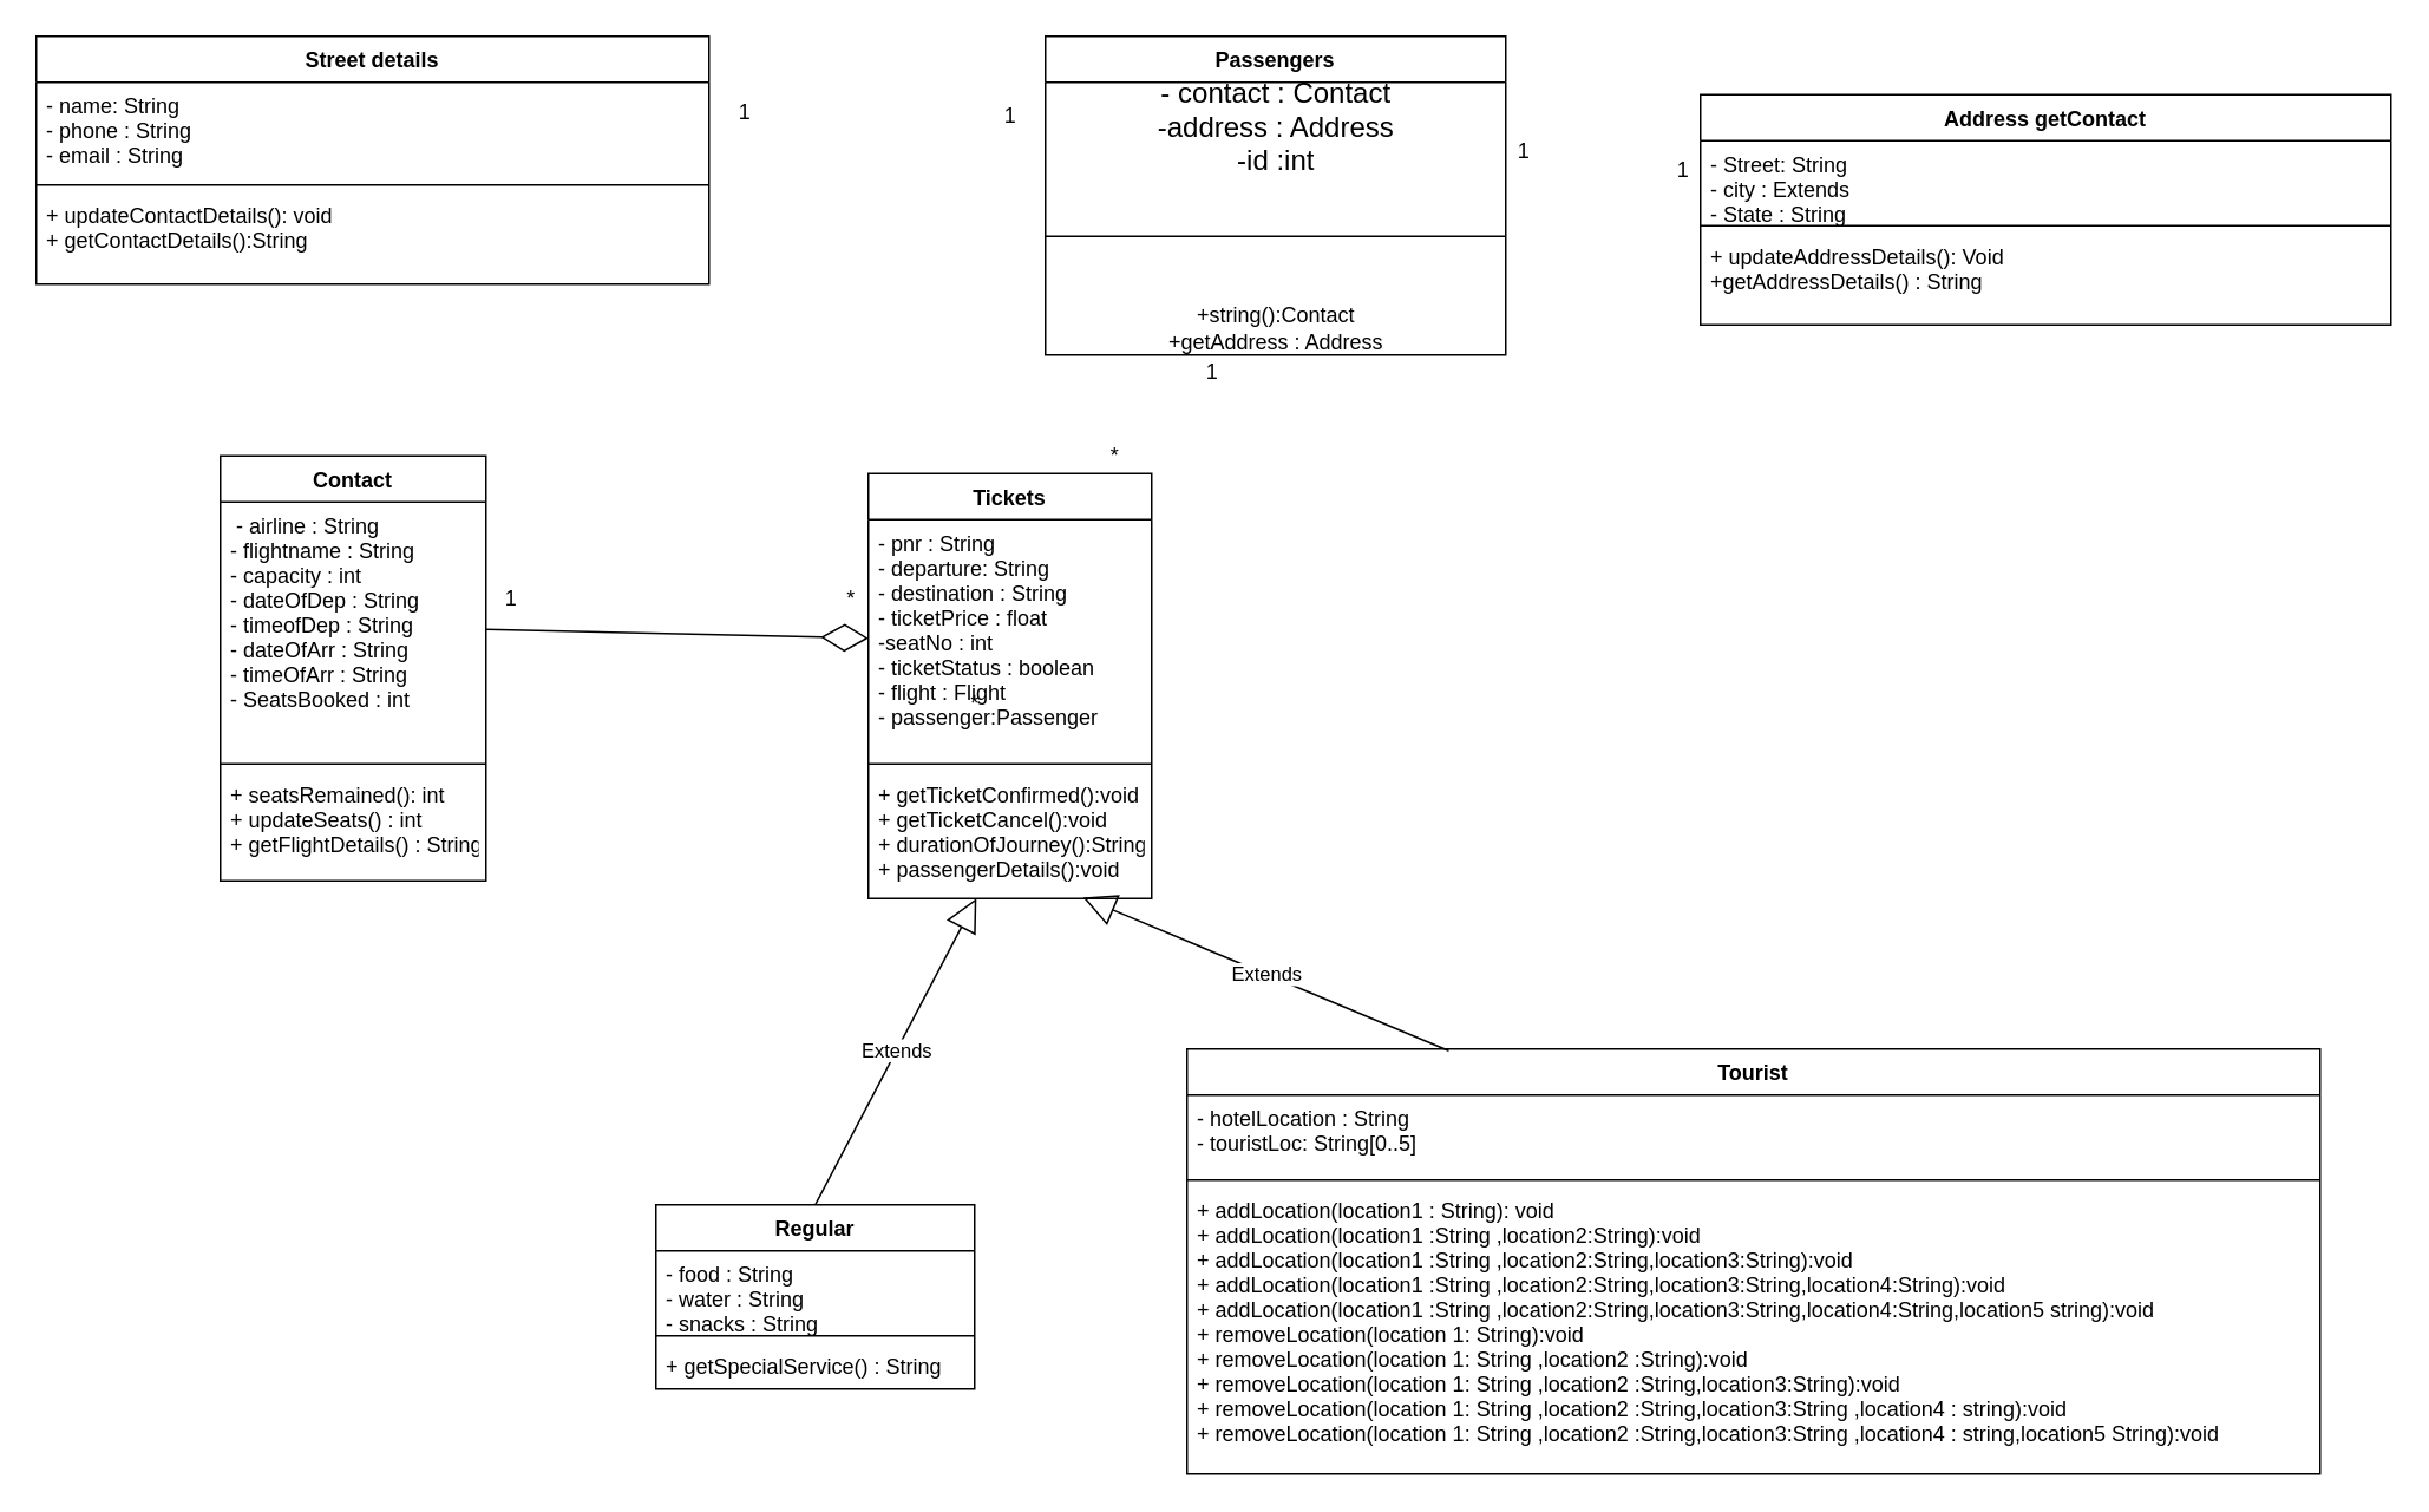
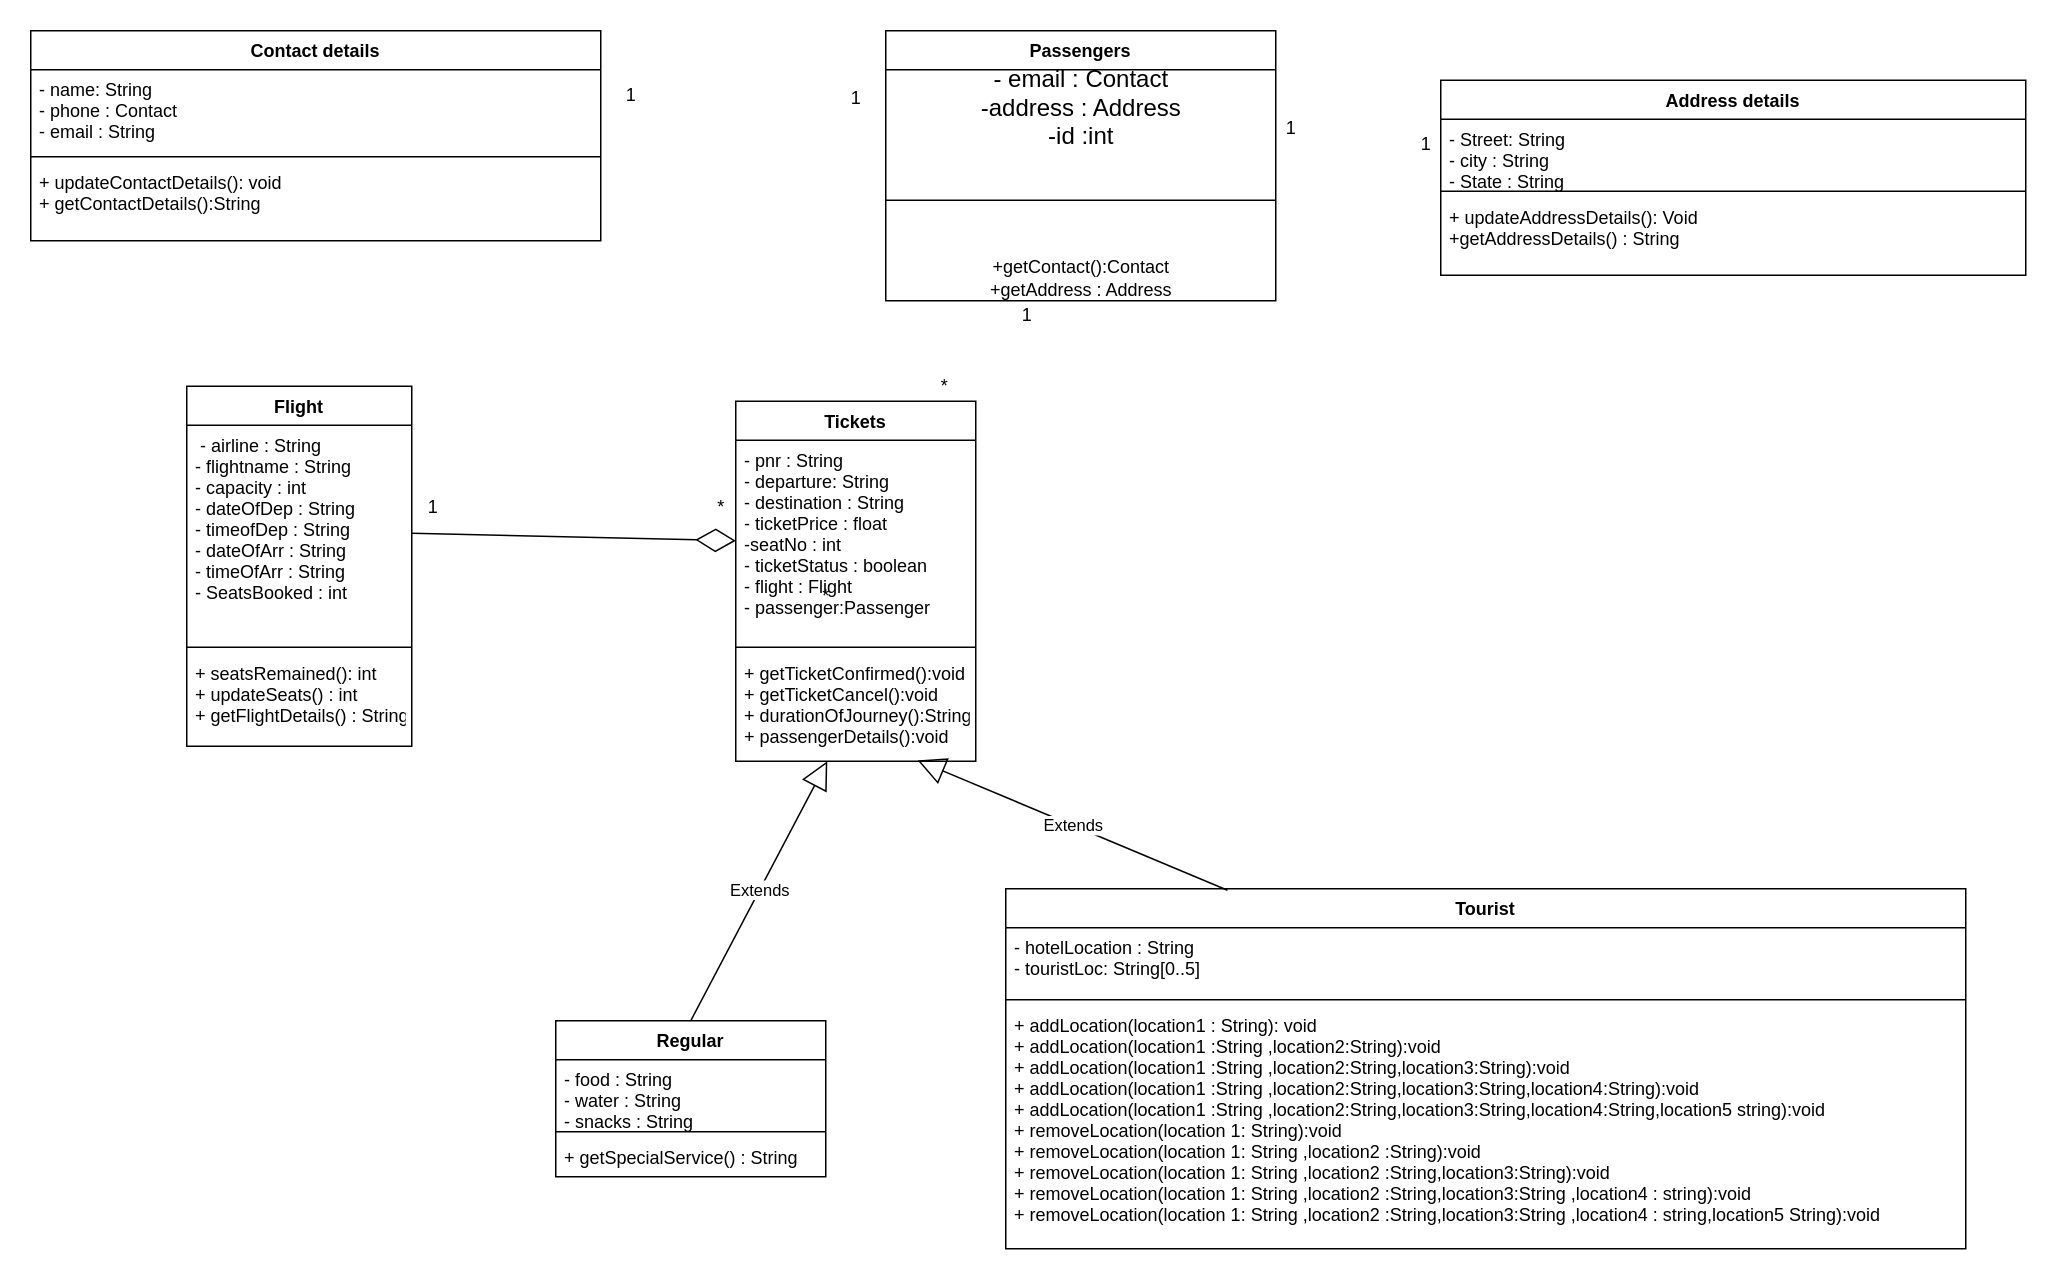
  <mxCell id="0" />
  <mxCell id="1" parent="0" />
  <mxCell id="2" value="Tickets" style="swimlane;fontStyle=1;align=center;verticalAlign=top;childLayout=stackLayout;horizontal=1;startSize=26;horizontalStack=0;resizeParent=1;resizeParentMax=0;resizeLast=0;collapsible=1;marginBottom=0;" parent="1" vertex="1"><mxGeometry x="490" y="267" width="160" height="240" as="geometry" /></mxCell>
  <mxCell id="3" value="- pnr : String&#10;- departure: String&#10;- destination : String&#10;- ticketPrice : float&#10;-seatNo : int&#10;- ticketStatus : boolean&#10;- flight : Flight&#10;- passenger:Passenger" style="text;strokeColor=none;fillColor=none;align=left;verticalAlign=top;spacingLeft=4;spacingRight=4;overflow=hidden;rotatable=0;points=[[0,0.5],[1,0.5]];portConstraint=eastwest;" parent="2" vertex="1"><mxGeometry y="26" width="160" height="134" as="geometry" /></mxCell>
  <mxCell id="4" value="" style="line;strokeWidth=1;fillColor=none;align=left;verticalAlign=middle;spacingTop=-1;spacingLeft=3;spacingRight=3;rotatable=0;labelPosition=right;points=[];portConstraint=eastwest;" parent="2" vertex="1"><mxGeometry y="160" width="160" height="8" as="geometry" /></mxCell>
  <mxCell id="5" value="+ getTicketConfirmed():void&#10;+ getTicketCancel():void&#10;+ durationOfJourney():String&#10;+ passengerDetails():void" style="text;strokeColor=none;fillColor=none;align=left;verticalAlign=top;spacingLeft=4;spacingRight=4;overflow=hidden;rotatable=0;points=[[0,0.5],[1,0.5]];portConstraint=eastwest;" parent="2" vertex="1"><mxGeometry y="168" width="160" height="72" as="geometry" /></mxCell>
- <mxCell id="6" value="Contact" style="swimlane;fontStyle=1;align=center;verticalAlign=top;childLayout=stackLayout;horizontal=1;startSize=26;horizontalStack=0;resizeParent=1;resizeParentMax=0;resizeLast=0;collapsible=1;marginBottom=0;" parent="1" vertex="1"><mxGeometry x="124" y="257" width="150" height="240" as="geometry" /></mxCell>
+ <mxCell id="6" value="Flight" style="swimlane;fontStyle=1;align=center;verticalAlign=top;childLayout=stackLayout;horizontal=1;startSize=26;horizontalStack=0;resizeParent=1;resizeParentMax=0;resizeLast=0;collapsible=1;marginBottom=0;" parent="1" vertex="1"><mxGeometry x="124" y="257" width="150" height="240" as="geometry" /></mxCell>
  <mxCell id="7" value=" - airline : String&#10;- flightname : String&#10;- capacity : int&#10;- dateOfDep : String&#10;- timeofDep : String&#10;- dateOfArr : String&#10;- timeOfArr : String&#10;- SeatsBooked : int&#10;" style="text;strokeColor=none;fillColor=none;align=left;verticalAlign=top;spacingLeft=4;spacingRight=4;overflow=hidden;rotatable=0;points=[[0,0.5],[1,0.5]];portConstraint=eastwest;" parent="6" vertex="1"><mxGeometry y="26" width="150" height="144" as="geometry" /></mxCell>
  <mxCell id="8" value="" style="line;strokeWidth=1;fillColor=none;align=left;verticalAlign=middle;spacingTop=-1;spacingLeft=3;spacingRight=3;rotatable=0;labelPosition=right;points=[];portConstraint=eastwest;" parent="6" vertex="1"><mxGeometry y="170" width="150" height="8" as="geometry" /></mxCell>
  <mxCell id="9" value="+ seatsRemained(): int&#10;+ updateSeats() : int&#10;+ getFlightDetails() : String[]" style="text;strokeColor=none;fillColor=none;align=left;verticalAlign=top;spacingLeft=4;spacingRight=4;overflow=hidden;rotatable=0;points=[[0,0.5],[1,0.5]];portConstraint=eastwest;" parent="6" vertex="1"><mxGeometry y="178" width="150" height="62" as="geometry" /></mxCell>
  <mxCell id="10" value="Passengers" style="swimlane;fontStyle=1;align=center;verticalAlign=top;childLayout=stackLayout;horizontal=1;startSize=26;horizontalStack=0;resizeParent=1;resizeParentMax=0;resizeLast=0;collapsible=1;marginBottom=0;" parent="1" vertex="1"><mxGeometry x="590" y="20" width="260" height="180" as="geometry" /></mxCell>
- <mxCell id="11" value="&lt;font style=&quot;font-size: 16px&quot;&gt;- contact : Contact&lt;br&gt;-address : Address&lt;br&gt;-id :int&lt;br&gt;&lt;/font&gt;" style="text;html=1;align=center;verticalAlign=middle;resizable=0;points=[];autosize=1;strokeColor=none;fillColor=none;" parent="10" vertex="1"><mxGeometry y="26" width="260" height="50" as="geometry" /></mxCell>
+ <mxCell id="11" value="&lt;font style=&quot;font-size: 16px&quot;&gt;- email : Contact&lt;br&gt;-address : Address&lt;br&gt;-id :int&lt;br&gt;&lt;/font&gt;" style="text;html=1;align=center;verticalAlign=middle;resizable=0;points=[];autosize=1;strokeColor=none;fillColor=none;" parent="10" vertex="1"><mxGeometry y="26" width="260" height="50" as="geometry" /></mxCell>
  <mxCell id="12" value="" style="line;strokeWidth=1;fillColor=none;align=left;verticalAlign=middle;spacingTop=-1;spacingLeft=3;spacingRight=3;rotatable=0;labelPosition=right;points=[];portConstraint=eastwest;" parent="10" vertex="1"><mxGeometry y="76" width="260" height="74" as="geometry" /></mxCell>
- <mxCell id="13" value="+string():Contact&lt;br&gt;+getAddress : Address" style="text;html=1;align=center;verticalAlign=middle;resizable=0;points=[];autosize=1;strokeColor=none;fillColor=none;" vertex="1" parent="10"><mxGeometry y="150" width="260" height="30" as="geometry" /></mxCell>
+ <mxCell id="13" value="+getContact():Contact&lt;br&gt;+getAddress : Address" style="text;html=1;align=center;verticalAlign=middle;resizable=0;points=[];autosize=1;strokeColor=none;fillColor=none;" vertex="1" parent="10"><mxGeometry y="150" width="260" height="30" as="geometry" /></mxCell>
  <mxCell id="14" value="Regular" style="swimlane;fontStyle=1;align=center;verticalAlign=top;childLayout=stackLayout;horizontal=1;startSize=26;horizontalStack=0;resizeParent=1;resizeParentMax=0;resizeLast=0;collapsible=1;marginBottom=0;" parent="1" vertex="1"><mxGeometry x="370" y="680" width="180" height="104" as="geometry" /></mxCell>
  <mxCell id="15" value="- food : String&#10;- water : String&#10;- snacks : String&#10;-" style="text;strokeColor=none;fillColor=none;align=left;verticalAlign=top;spacingLeft=4;spacingRight=4;overflow=hidden;rotatable=0;points=[[0,0.5],[1,0.5]];portConstraint=eastwest;" parent="14" vertex="1"><mxGeometry y="26" width="180" height="44" as="geometry" /></mxCell>
  <mxCell id="16" value="" style="line;strokeWidth=1;fillColor=none;align=left;verticalAlign=middle;spacingTop=-1;spacingLeft=3;spacingRight=3;rotatable=0;labelPosition=right;points=[];portConstraint=eastwest;" parent="14" vertex="1"><mxGeometry y="70" width="180" height="8" as="geometry" /></mxCell>
  <mxCell id="17" value="+ getSpecialService() : String" style="text;strokeColor=none;fillColor=none;align=left;verticalAlign=top;spacingLeft=4;spacingRight=4;overflow=hidden;rotatable=0;points=[[0,0.5],[1,0.5]];portConstraint=eastwest;" parent="14" vertex="1"><mxGeometry y="78" width="180" height="26" as="geometry" /></mxCell>
  <mxCell id="18" value="Tourist" style="swimlane;fontStyle=1;align=center;verticalAlign=top;childLayout=stackLayout;horizontal=1;startSize=26;horizontalStack=0;resizeParent=1;resizeParentMax=0;resizeLast=0;collapsible=1;marginBottom=0;" parent="1" vertex="1"><mxGeometry x="670" y="592" width="640" height="240" as="geometry" /></mxCell>
  <mxCell id="19" value="- hotelLocation : String&#10;- touristLoc: String[0..5]" style="text;strokeColor=none;fillColor=none;align=left;verticalAlign=top;spacingLeft=4;spacingRight=4;overflow=hidden;rotatable=0;points=[[0,0.5],[1,0.5]];portConstraint=eastwest;" parent="18" vertex="1"><mxGeometry y="26" width="640" height="44" as="geometry" /></mxCell>
  <mxCell id="20" value="" style="line;strokeWidth=1;fillColor=none;align=left;verticalAlign=middle;spacingTop=-1;spacingLeft=3;spacingRight=3;rotatable=0;labelPosition=right;points=[];portConstraint=eastwest;" parent="18" vertex="1"><mxGeometry y="70" width="640" height="8" as="geometry" /></mxCell>
  <mxCell id="21" value="+ addLocation(location1 : String): void&#10;+ addLocation(location1 :String ,location2:String):void&#10;+ addLocation(location1 :String ,location2:String,location3:String):void&#10;+ addLocation(location1 :String ,location2:String,location3:String,location4:String):void&#10;+ addLocation(location1 :String ,location2:String,location3:String,location4:String,location5 string):void&#10;+ removeLocation(location 1: String):void&#10;+ removeLocation(location 1: String ,location2 :String):void&#10;+ removeLocation(location 1: String ,location2 :String,location3:String):void&#10;+ removeLocation(location 1: String ,location2 :String,location3:String ,location4 : string):void&#10;+ removeLocation(location 1: String ,location2 :String,location3:String ,location4 : string,location5 String):void" style="text;strokeColor=none;fillColor=none;align=left;verticalAlign=top;spacingLeft=4;spacingRight=4;overflow=hidden;rotatable=0;points=[[0,0.5],[1,0.5]];portConstraint=eastwest;" parent="18" vertex="1"><mxGeometry y="78" width="640" height="162" as="geometry" /></mxCell>
- <mxCell id="22" value="Street details" style="swimlane;fontStyle=1;align=center;verticalAlign=top;childLayout=stackLayout;horizontal=1;startSize=26;horizontalStack=0;resizeParent=1;resizeParentMax=0;resizeLast=0;collapsible=1;marginBottom=0;" parent="1" vertex="1"><mxGeometry x="20" y="20" width="380" height="140" as="geometry" /></mxCell>
- <mxCell id="23" value="- name: String&#10;- phone : String&#10;- email : String&#10;" style="text;strokeColor=none;fillColor=none;align=left;verticalAlign=top;spacingLeft=4;spacingRight=4;overflow=hidden;rotatable=0;points=[[0,0.5],[1,0.5]];portConstraint=eastwest;" parent="22" vertex="1"><mxGeometry y="26" width="380" height="54" as="geometry" /></mxCell>
+ <mxCell id="22" value="Contact details" style="swimlane;fontStyle=1;align=center;verticalAlign=top;childLayout=stackLayout;horizontal=1;startSize=26;horizontalStack=0;resizeParent=1;resizeParentMax=0;resizeLast=0;collapsible=1;marginBottom=0;" parent="1" vertex="1"><mxGeometry x="20" y="20" width="380" height="140" as="geometry" /></mxCell>
+ <mxCell id="23" value="- name: String&#10;- phone : Contact&#10;- email : String&#10;" style="text;strokeColor=none;fillColor=none;align=left;verticalAlign=top;spacingLeft=4;spacingRight=4;overflow=hidden;rotatable=0;points=[[0,0.5],[1,0.5]];portConstraint=eastwest;" parent="22" vertex="1"><mxGeometry y="26" width="380" height="54" as="geometry" /></mxCell>
  <mxCell id="24" value="" style="line;strokeWidth=1;fillColor=none;align=left;verticalAlign=middle;spacingTop=-1;spacingLeft=3;spacingRight=3;rotatable=0;labelPosition=right;points=[];portConstraint=eastwest;" parent="22" vertex="1"><mxGeometry y="80" width="380" height="8" as="geometry" /></mxCell>
  <mxCell id="25" value="+ updateContactDetails(): void&#10;+ getContactDetails():String" style="text;strokeColor=none;fillColor=none;align=left;verticalAlign=top;spacingLeft=4;spacingRight=4;overflow=hidden;rotatable=0;points=[[0,0.5],[1,0.5]];portConstraint=eastwest;" parent="22" vertex="1"><mxGeometry y="88" width="380" height="52" as="geometry" /></mxCell>
- <mxCell id="26" value="Address getContact" style="swimlane;fontStyle=1;align=center;verticalAlign=top;childLayout=stackLayout;horizontal=1;startSize=26;horizontalStack=0;resizeParent=1;resizeParentMax=0;resizeLast=0;collapsible=1;marginBottom=0;" parent="1" vertex="1"><mxGeometry x="960" y="53" width="390" height="130" as="geometry" /></mxCell>
- <mxCell id="27" value="- Street: String&#10;- city : Extends&#10;- State : String&#10;" style="text;strokeColor=none;fillColor=none;align=left;verticalAlign=top;spacingLeft=4;spacingRight=4;overflow=hidden;rotatable=0;points=[[0,0.5],[1,0.5]];portConstraint=eastwest;" parent="26" vertex="1"><mxGeometry y="26" width="390" height="44" as="geometry" /></mxCell>
+ <mxCell id="26" value="Address details" style="swimlane;fontStyle=1;align=center;verticalAlign=top;childLayout=stackLayout;horizontal=1;startSize=26;horizontalStack=0;resizeParent=1;resizeParentMax=0;resizeLast=0;collapsible=1;marginBottom=0;" parent="1" vertex="1"><mxGeometry x="960" y="53" width="390" height="130" as="geometry" /></mxCell>
+ <mxCell id="27" value="- Street: String&#10;- city : String&#10;- State : String&#10;" style="text;strokeColor=none;fillColor=none;align=left;verticalAlign=top;spacingLeft=4;spacingRight=4;overflow=hidden;rotatable=0;points=[[0,0.5],[1,0.5]];portConstraint=eastwest;" parent="26" vertex="1"><mxGeometry y="26" width="390" height="44" as="geometry" /></mxCell>
  <mxCell id="28" value="" style="line;strokeWidth=1;fillColor=none;align=left;verticalAlign=middle;spacingTop=-1;spacingLeft=3;spacingRight=3;rotatable=0;labelPosition=right;points=[];portConstraint=eastwest;" parent="26" vertex="1"><mxGeometry y="70" width="390" height="8" as="geometry" /></mxCell>
  <mxCell id="29" value="+ updateAddressDetails(): Void&#10;+getAddressDetails() : String" style="text;strokeColor=none;fillColor=none;align=left;verticalAlign=top;spacingLeft=4;spacingRight=4;overflow=hidden;rotatable=0;points=[[0,0.5],[1,0.5]];portConstraint=eastwest;" parent="26" vertex="1"><mxGeometry y="78" width="390" height="52" as="geometry" /></mxCell>
  <mxCell id="30" value="1" style="text;html=1;align=center;verticalAlign=middle;resizable=0;points=[];autosize=1;strokeColor=none;fillColor=none;" parent="1" vertex="1"><mxGeometry x="410" y="53" width="20" height="20" as="geometry" /></mxCell>
  <mxCell id="31" value="1" style="text;html=1;align=center;verticalAlign=middle;resizable=0;points=[];autosize=1;strokeColor=none;fillColor=none;" parent="1" vertex="1"><mxGeometry x="560" y="55" width="20" height="20" as="geometry" /></mxCell>
  <mxCell id="32" value="1" style="text;html=1;align=center;verticalAlign=middle;resizable=0;points=[];autosize=1;strokeColor=none;fillColor=none;" parent="1" vertex="1"><mxGeometry x="850" y="75" width="20" height="20" as="geometry" /></mxCell>
  <mxCell id="33" value="1" style="text;html=1;align=center;verticalAlign=middle;resizable=0;points=[];autosize=1;strokeColor=none;fillColor=none;" parent="1" vertex="1"><mxGeometry x="940" y="86" width="20" height="20" as="geometry" /></mxCell>
  <mxCell id="34" value="1" style="text;html=1;align=center;verticalAlign=middle;resizable=0;points=[];autosize=1;strokeColor=none;fillColor=none;" parent="1" vertex="1"><mxGeometry x="278" y="328" width="20" height="20" as="geometry" /></mxCell>
  <mxCell id="35" value="*" style="text;html=1;align=center;verticalAlign=middle;resizable=0;points=[];autosize=1;strokeColor=none;fillColor=none;" parent="1" vertex="1"><mxGeometry x="540" y="387" width="20" height="20" as="geometry" /></mxCell>
  <mxCell id="36" value="1" style="text;html=1;align=center;verticalAlign=middle;resizable=0;points=[];autosize=1;strokeColor=none;fillColor=none;" parent="1" vertex="1"><mxGeometry x="674" y="200" width="20" height="20" as="geometry" /></mxCell>
  <mxCell id="37" value="*" style="text;html=1;align=center;verticalAlign=middle;resizable=0;points=[];autosize=1;strokeColor=none;fillColor=none;" parent="1" vertex="1"><mxGeometry x="619" y="247" width="20" height="20" as="geometry" /></mxCell>
  <mxCell id="38" value="*" style="text;html=1;align=center;verticalAlign=middle;resizable=0;points=[];autosize=1;strokeColor=none;fillColor=none;" parent="1" vertex="1"><mxGeometry x="470" y="328" width="20" height="20" as="geometry" /></mxCell>
  <mxCell id="39" value="Extends" style="endArrow=block;endSize=16;endFill=0;html=1;rounded=0;exitX=0.5;exitY=0;exitDx=0;exitDy=0;" edge="1" parent="1" source="14" target="5"><mxGeometry width="160" relative="1" as="geometry"><mxPoint x="465" y="625" as="sourcePoint" /><mxPoint x="625" y="625" as="targetPoint" /></mxGeometry></mxCell>
  <mxCell id="40" value="Extends" style="endArrow=block;endSize=16;endFill=0;html=1;rounded=0;exitX=0.231;exitY=0.004;exitDx=0;exitDy=0;exitPerimeter=0;entryX=0.758;entryY=0.992;entryDx=0;entryDy=0;entryPerimeter=0;" edge="1" parent="1" source="18" target="5"><mxGeometry width="160" relative="1" as="geometry"><mxPoint x="828" y="493" as="sourcePoint" /><mxPoint x="988" y="493" as="targetPoint" /></mxGeometry></mxCell>
  <mxCell id="41" value="" style="endArrow=diamondThin;endFill=0;endSize=24;html=1;rounded=0;exitX=1;exitY=0.5;exitDx=0;exitDy=0;entryX=0;entryY=0.5;entryDx=0;entryDy=0;" edge="1" parent="1" source="7" target="3"><mxGeometry width="160" relative="1" as="geometry"><mxPoint x="300" y="350" as="sourcePoint" /><mxPoint x="460" y="350" as="targetPoint" /></mxGeometry></mxCell>
